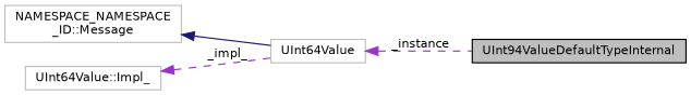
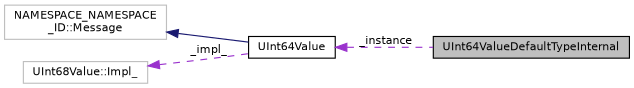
  digraph {
    rankdir=LR
    node [color=black fillcolor=white fontname=Helvetica fontsize=10 shape=record style=filled]
    edge [color=darkorchid3 dir=back fontname=Helvetica fontsize=10 labelfontname=Helvetica labelfontsize=10 style=dashed]
-   n1 [fillcolor=grey75 fontcolor=black height=0.2 label=UInt94ValueDefaultTypeInternal width=0.4]
-   n2 [color=grey75 height=0.2 label=UInt64Value width=0.4]
+   n1 [fillcolor=grey75 fontcolor=black height=0.2 label=UInt64ValueDefaultTypeInternal width=0.4]
+   n2 [height=0.2 label=UInt64Value width=0.4]
    n3 [color=grey75 height=0.2 label="NAMESPACE_NAMESPACE\l_ID::Message" width=0.4]
-   n4 [color=grey75 height=0.2 label="UInt64Value::Impl_" width=0.4]
+   n4 [color=grey75 height=0.2 label="UInt68Value::Impl_" width=0.4]
    n2 -> n1 [label=" _instance"]
    n3 -> n2 [color=midnightblue style=solid]
    n4 -> n2 [label=" _impl_"]
  }
